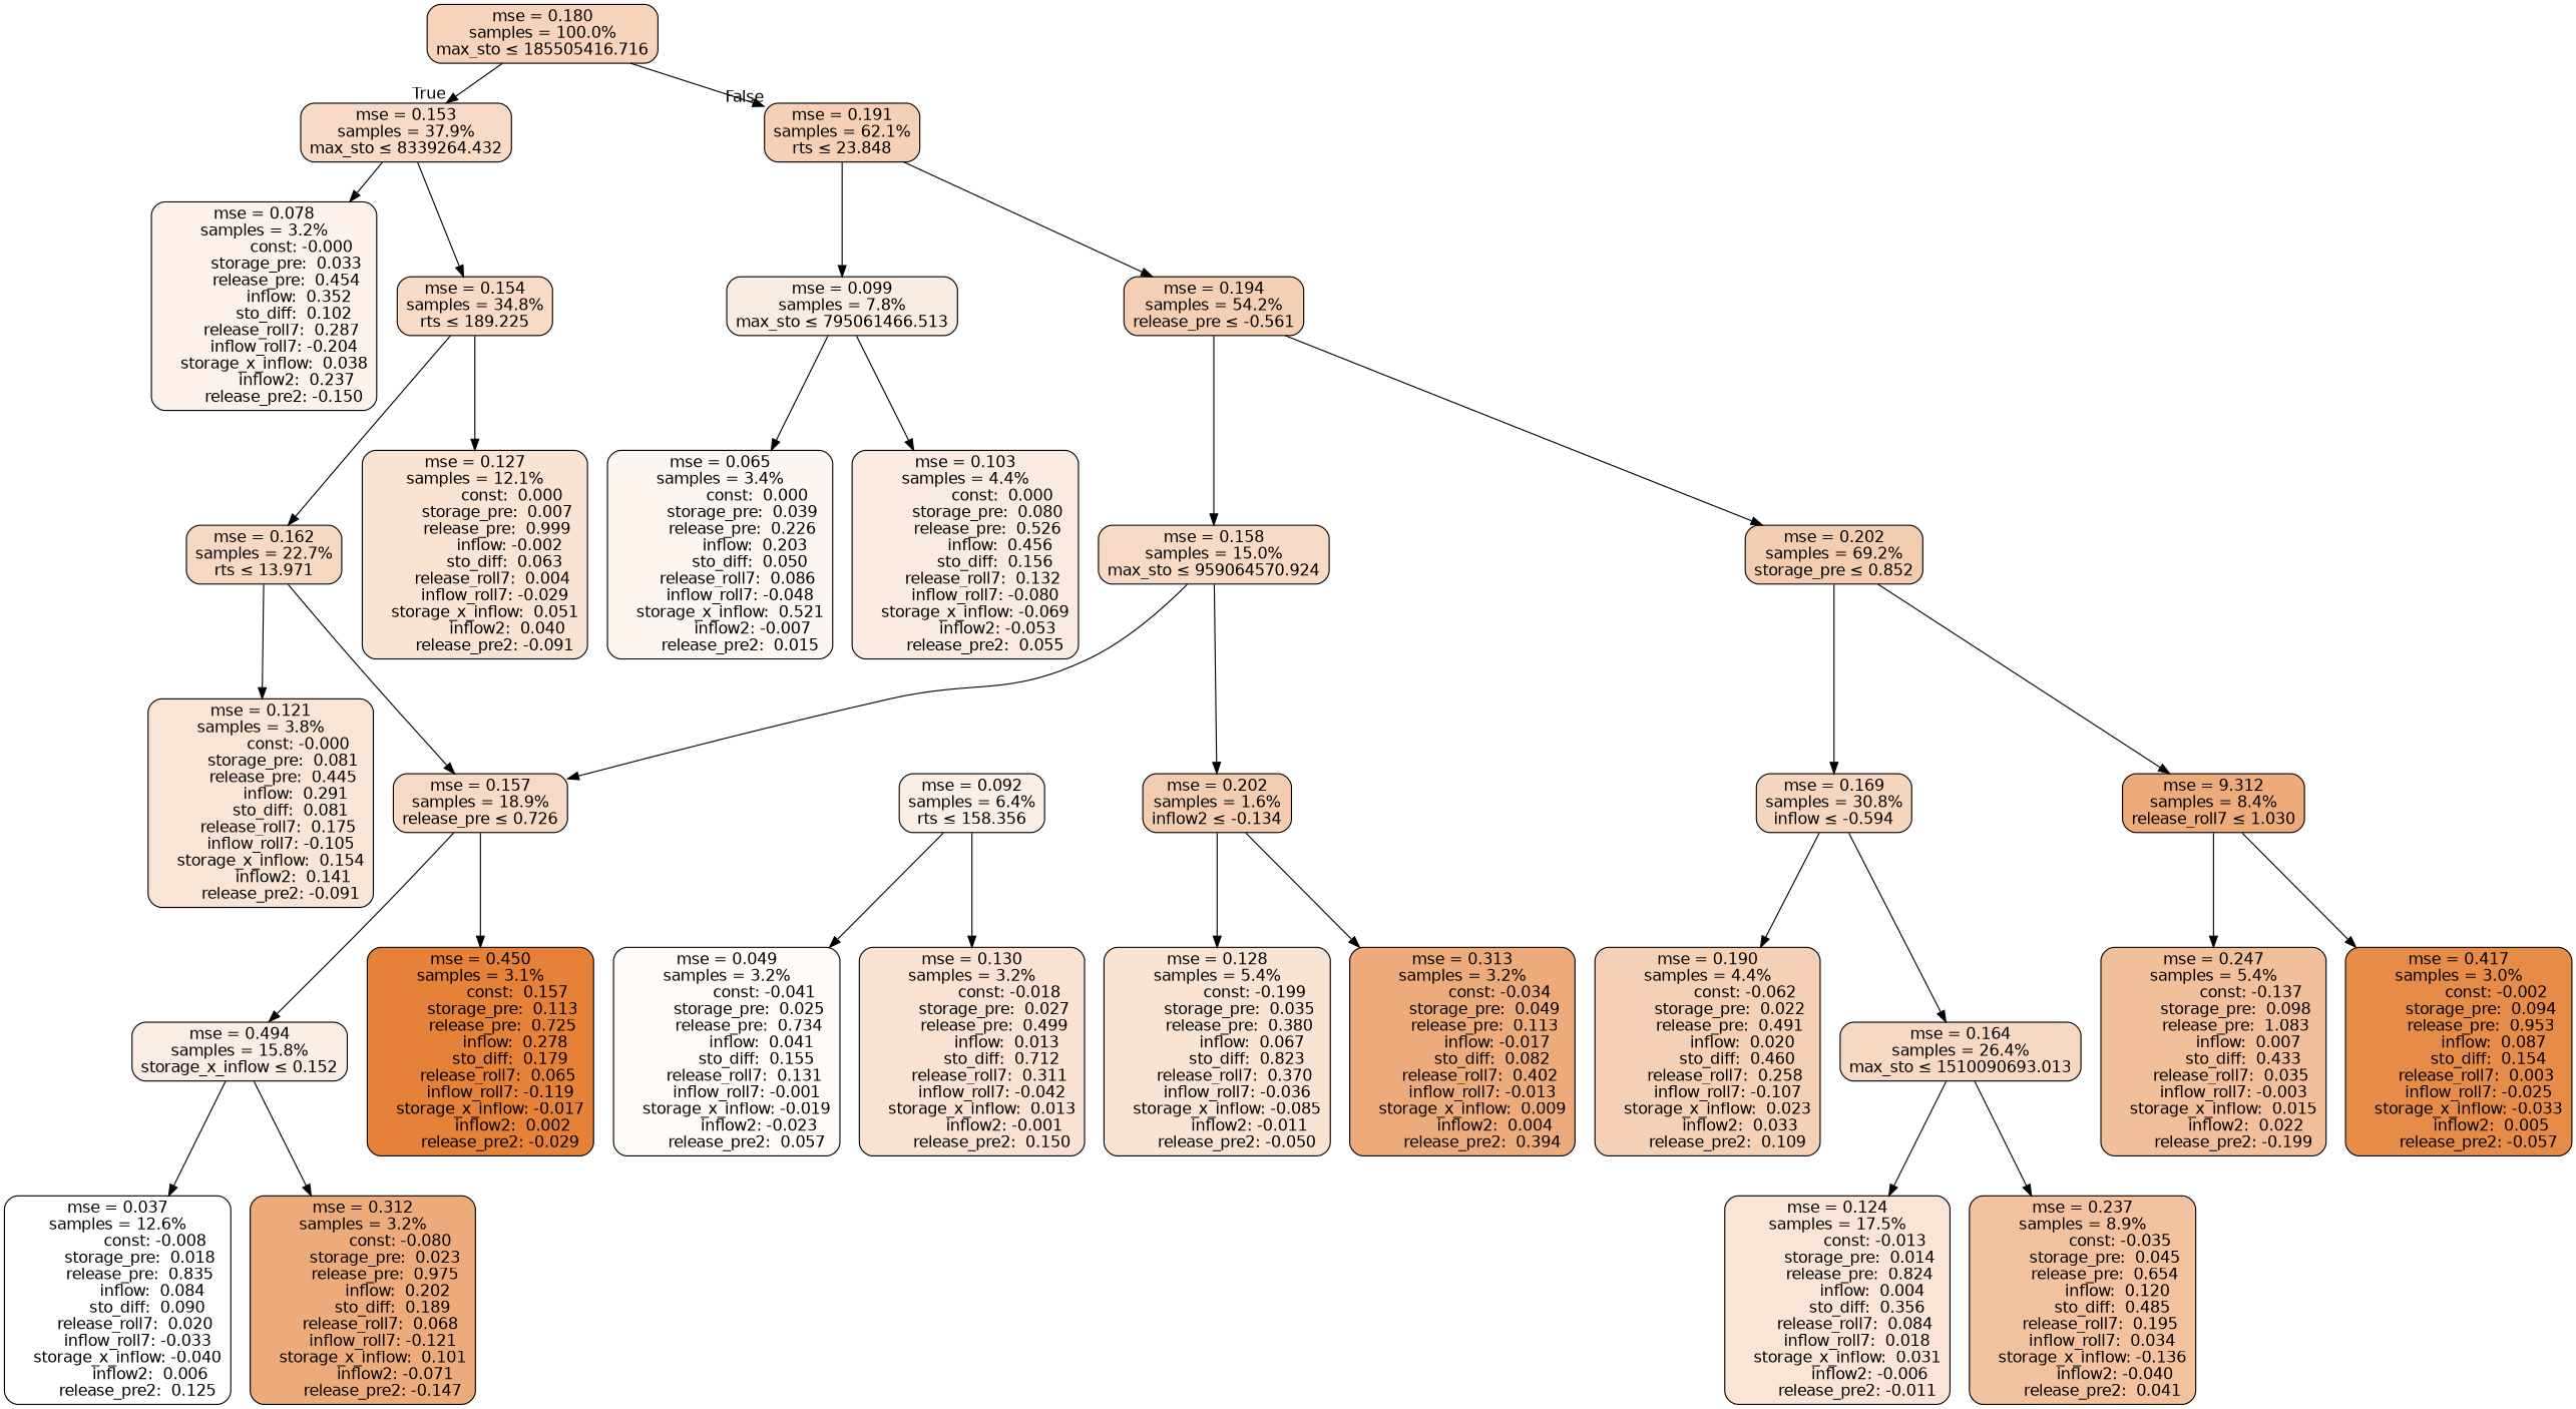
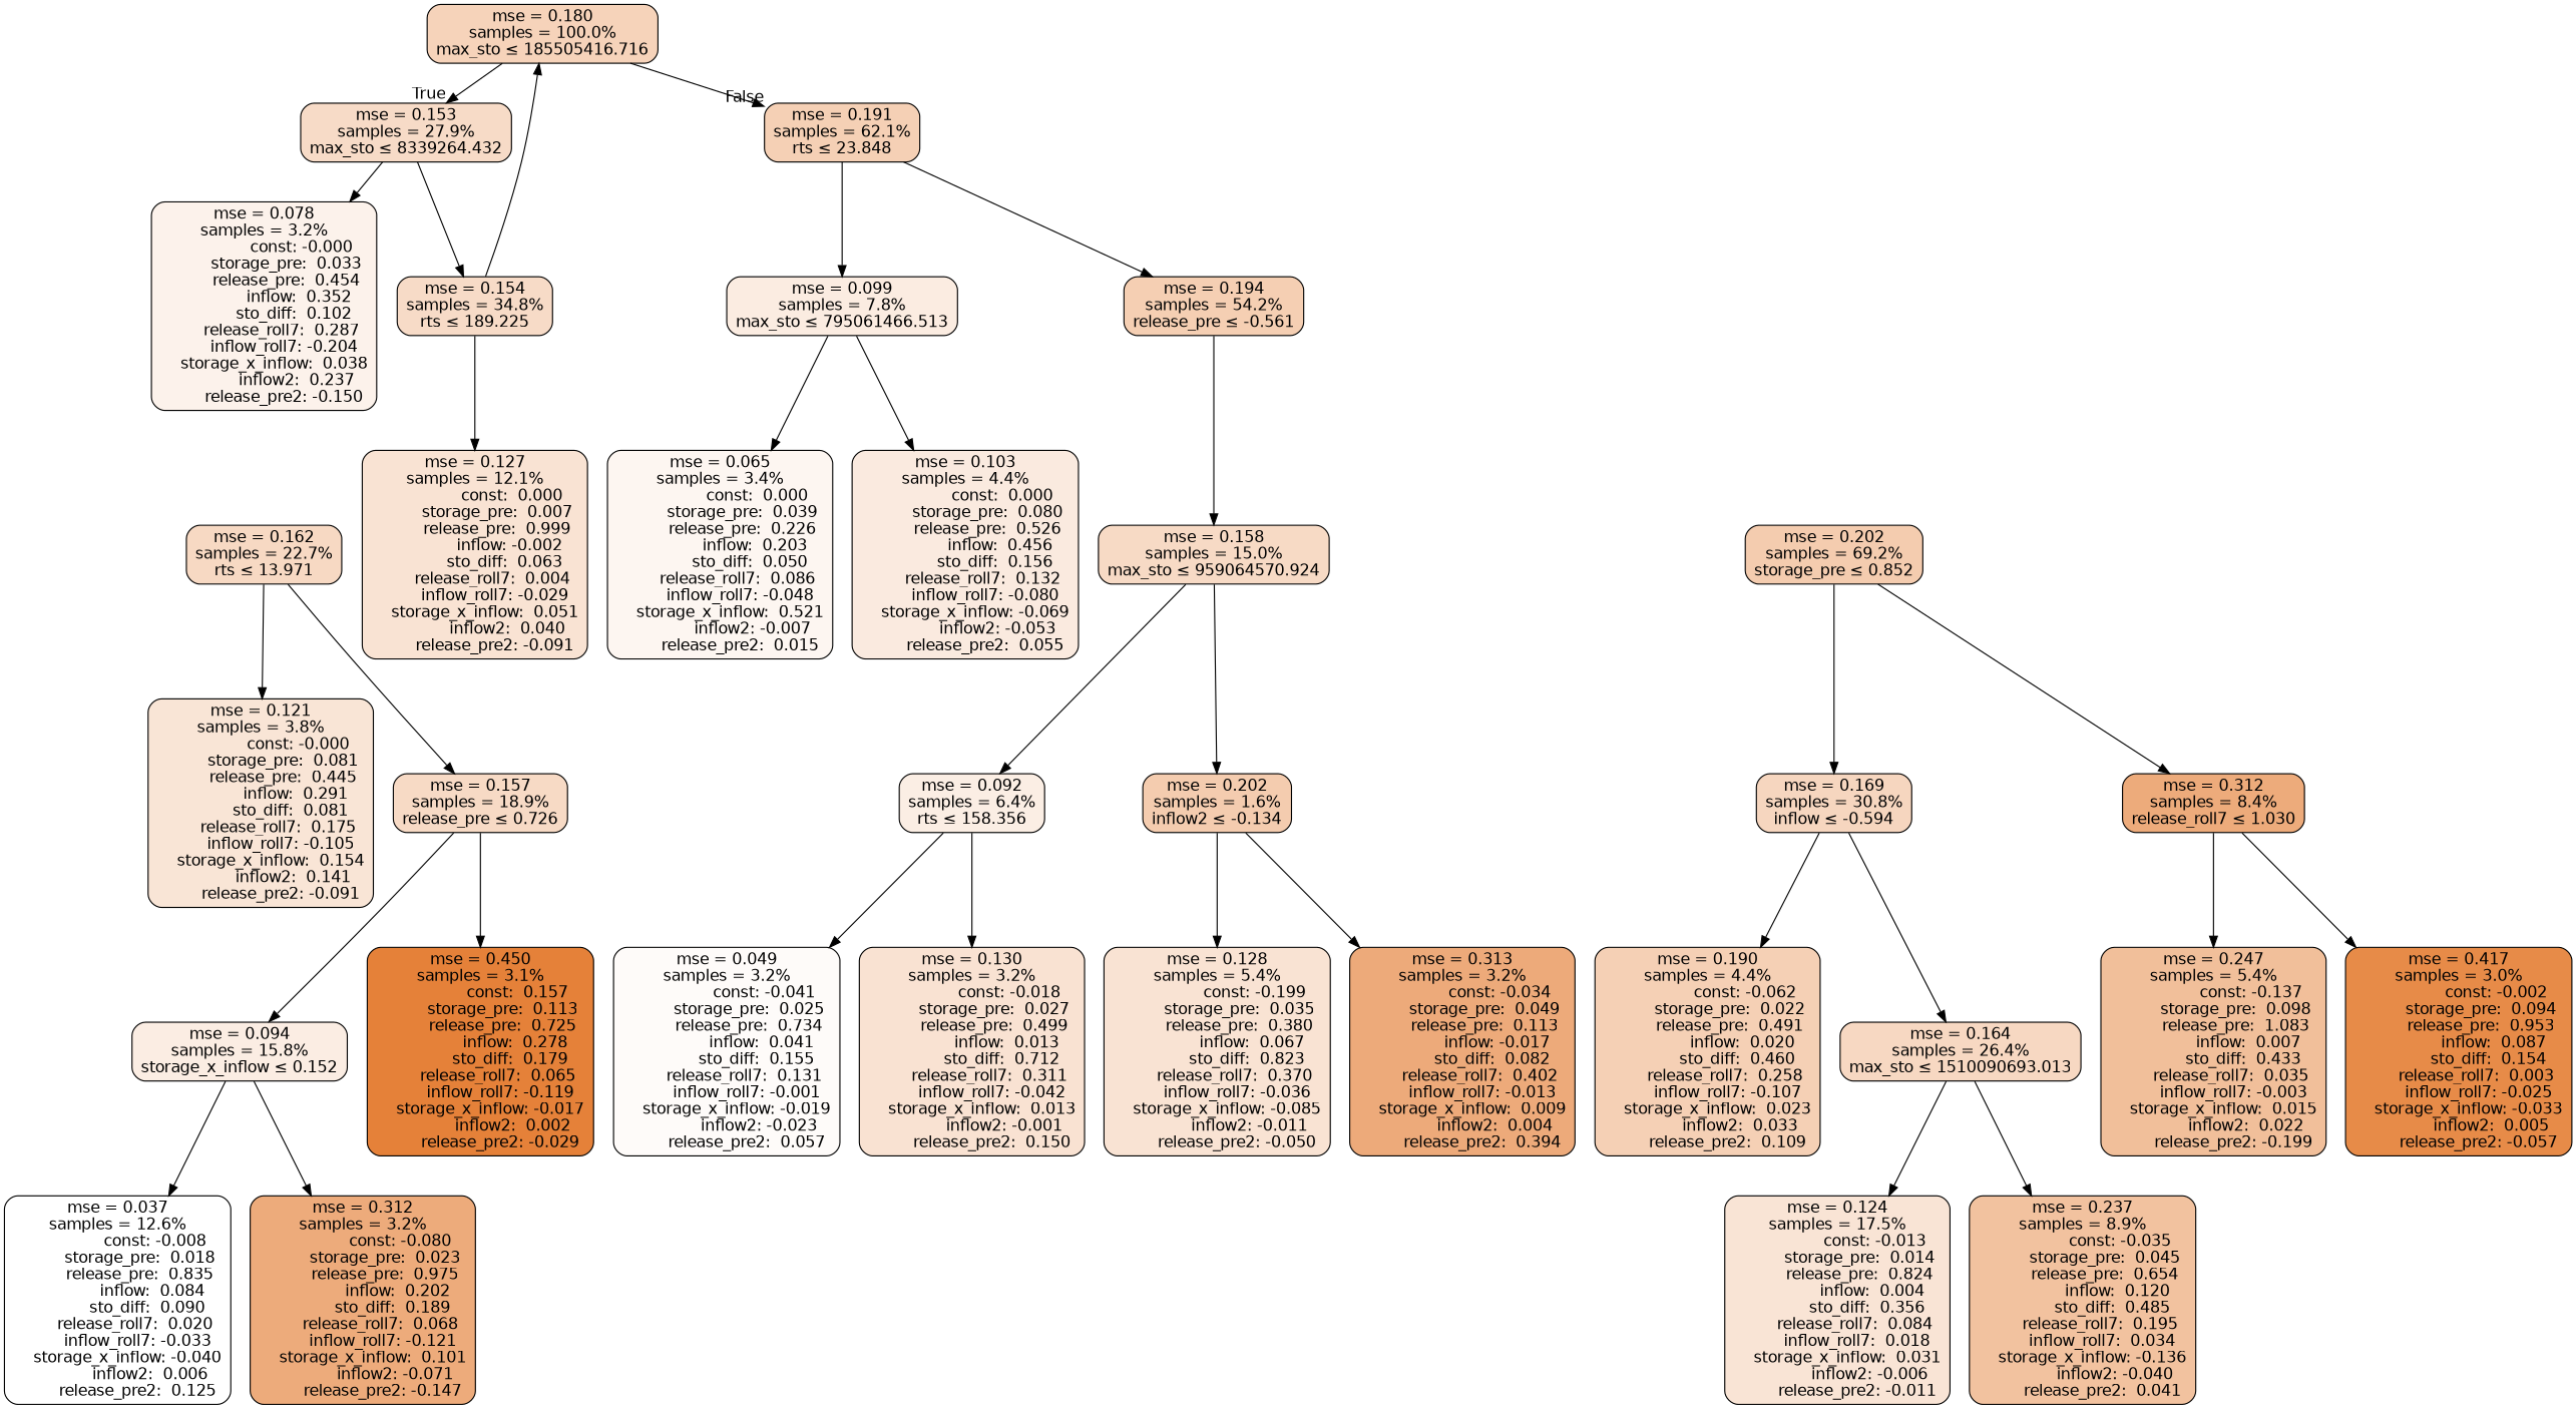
  digraph {
    node [color=black fillcolor="#f7dbc7" fontname=helvetica shape=rectangle style="filled, rounded"]
    edge [fontname=helvetica]
    n1 [fillcolor="#f6d3ba" label="mse = 0.180\nsamples = 100.0%\nmax_sto &le; 185505416.716"]
-   n2 [label="mse = 0.153\nsamples = 37.9%\nmax_sto &le; 8339264.432"]
+   n2 [label="mse = 0.153\nsamples = 27.9%\nmax_sto &le; 8339264.432"]
    n3 [fillcolor="#f5d0b5" label="mse = 0.191\nsamples = 62.1%\nrts &le; 23.848"]
    n4 [fillcolor="#fcf2eb" label="mse = 0.078\nsamples = 3.2%\n               const: -0.000\n         storage_pre:  0.033\n         release_pre:  0.454\n              inflow:  0.352\n            sto_diff:  0.102\n       release_roll7:  0.287\n        inflow_roll7: -0.204\n    storage_x_inflow:  0.038\n             inflow2:  0.237\n        release_pre2: -0.150"]
    n5 [label="mse = 0.154\nsamples = 34.8%\nrts &le; 189.225"]
    n6 [fillcolor="#fbece1" label="mse = 0.099\nsamples = 7.8%\nmax_sto &le; 795061466.513"]
    n7 [fillcolor="#f5cfb3" label="mse = 0.194\nsamples = 54.2%\nrelease_pre &le; -0.561"]
    n8 [fillcolor="#f7d9c3" label="mse = 0.162\nsamples = 22.7%\nrts &le; 13.971"]
    n9 [fillcolor="#f9e3d3" label="mse = 0.127\nsamples = 12.1%\n               const:  0.000\n         storage_pre:  0.007\n         release_pre:  0.999\n              inflow: -0.002\n            sto_diff:  0.063\n       release_roll7:  0.004\n        inflow_roll7: -0.029\n    storage_x_inflow:  0.051\n             inflow2:  0.040\n        release_pre2: -0.091"]
    n10 [fillcolor="#f9e5d6" label="mse = 0.121\nsamples = 3.8%\n               const: -0.000\n         storage_pre:  0.081\n         release_pre:  0.445\n              inflow:  0.291\n            sto_diff:  0.081\n       release_roll7:  0.175\n        inflow_roll7: -0.105\n    storage_x_inflow:  0.154\n             inflow2:  0.141\n        release_pre2: -0.091"]
    n11 [fillcolor="#f7dac5" label="mse = 0.157\nsamples = 18.9%\nrelease_pre &le; 0.726"]
-   n12 [fillcolor="#fbede3" label="mse = 0.494\nsamples = 15.8%\nstorage_x_inflow &le; 0.152"]
+   n12 [fillcolor="#fbede3" label="mse = 0.094\nsamples = 15.8%\nstorage_x_inflow &le; 0.152"]
    n13 [fillcolor="#e58139" label="mse = 0.450\nsamples = 3.1%\n               const:  0.157\n         storage_pre:  0.113\n         release_pre:  0.725\n              inflow:  0.278\n            sto_diff:  0.179\n       release_roll7:  0.065\n        inflow_roll7: -0.119\n    storage_x_inflow: -0.017\n             inflow2:  0.002\n        release_pre2: -0.029"]
    n14 [fillcolor="#ffffff" label="mse = 0.037\nsamples = 12.6%\n               const: -0.008\n         storage_pre:  0.018\n         release_pre:  0.835\n              inflow:  0.084\n            sto_diff:  0.090\n       release_roll7:  0.020\n        inflow_roll7: -0.033\n    storage_x_inflow: -0.040\n             inflow2:  0.006\n        release_pre2:  0.125"]
    n15 [fillcolor="#edab7b" label="mse = 0.312\nsamples = 3.2%\n               const: -0.080\n         storage_pre:  0.023\n         release_pre:  0.975\n              inflow:  0.202\n            sto_diff:  0.189\n       release_roll7:  0.068\n        inflow_roll7: -0.121\n    storage_x_inflow:  0.101\n             inflow2: -0.071\n        release_pre2: -0.147"]
    n16 [fillcolor="#fdf6f1" label="mse = 0.065\nsamples = 3.4%\n               const:  0.000\n         storage_pre:  0.039\n         release_pre:  0.226\n              inflow:  0.203\n            sto_diff:  0.050\n       release_roll7:  0.086\n        inflow_roll7: -0.048\n    storage_x_inflow:  0.521\n             inflow2: -0.007\n        release_pre2:  0.015"]
    n17 [fillcolor="#faeadf" label="mse = 0.103\nsamples = 4.4%\n               const:  0.000\n         storage_pre:  0.080\n         release_pre:  0.526\n              inflow:  0.456\n            sto_diff:  0.156\n       release_roll7:  0.132\n        inflow_roll7: -0.080\n    storage_x_inflow: -0.069\n             inflow2: -0.053\n        release_pre2:  0.055"]
    n18 [fillcolor="#f7dac5" label="mse = 0.158\nsamples = 15.0%\nmax_sto &le; 959064570.924"]
    n19 [fillcolor="#f4ccaf" label="mse = 0.202\nsamples = 69.2%\nstorage_pre &le; 0.852"]
    n20 [fillcolor="#fbeee4" label="mse = 0.092\nsamples = 6.4%\nrts &le; 158.356"]
    n21 [fillcolor="#f4ccaf" label="mse = 0.202\nsamples = 1.6%\ninflow2 &le; -0.134"]
    n22 [fillcolor="#f6d6bf" label="mse = 0.169\nsamples = 30.8%\ninflow &le; -0.594"]
-   n23 [fillcolor="#edab7b" label="mse = 9.312\nsamples = 8.4%\nrelease_roll7 &le; 1.030"]
+   n23 [fillcolor="#edab7b" label="mse = 0.312\nsamples = 8.4%\nrelease_roll7 &le; 1.030"]
    n24 [fillcolor="#fefbf9" label="mse = 0.049\nsamples = 3.2%\n               const: -0.041\n         storage_pre:  0.025\n         release_pre:  0.734\n              inflow:  0.041\n            sto_diff:  0.155\n       release_roll7:  0.131\n        inflow_roll7: -0.001\n    storage_x_inflow: -0.019\n             inflow2: -0.023\n        release_pre2:  0.057"]
    n25 [fillcolor="#f9e2d2" label="mse = 0.130\nsamples = 3.2%\n               const: -0.018\n         storage_pre:  0.027\n         release_pre:  0.499\n              inflow:  0.013\n            sto_diff:  0.712\n       release_roll7:  0.311\n        inflow_roll7: -0.042\n    storage_x_inflow:  0.013\n             inflow2: -0.001\n        release_pre2:  0.150"]
    n26 [fillcolor="#f9e3d3" label="mse = 0.128\nsamples = 5.4%\n               const: -0.199\n         storage_pre:  0.035\n         release_pre:  0.380\n              inflow:  0.067\n            sto_diff:  0.823\n       release_roll7:  0.370\n        inflow_roll7: -0.036\n    storage_x_inflow: -0.085\n             inflow2: -0.011\n        release_pre2: -0.050"]
    n27 [fillcolor="#edaa7a" label="mse = 0.313\nsamples = 3.2%\n               const: -0.034\n         storage_pre:  0.049\n         release_pre:  0.113\n              inflow: -0.017\n            sto_diff:  0.082\n       release_roll7:  0.402\n        inflow_roll7: -0.013\n    storage_x_inflow:  0.009\n             inflow2:  0.004\n        release_pre2:  0.394"]
    n28 [fillcolor="#f5d0b5" label="mse = 0.190\nsamples = 4.4%\n               const: -0.062\n         storage_pre:  0.022\n         release_pre:  0.491\n              inflow:  0.020\n            sto_diff:  0.460\n       release_roll7:  0.258\n        inflow_roll7: -0.107\n    storage_x_inflow:  0.023\n             inflow2:  0.033\n        release_pre2:  0.109"]
    n29 [fillcolor="#f7d8c2" label="mse = 0.164\nsamples = 26.4%\nmax_sto &le; 1510090693.013"]
    n30 [fillcolor="#f1bf9a" label="mse = 0.247\nsamples = 5.4%\n               const: -0.137\n         storage_pre:  0.098\n         release_pre:  1.083\n              inflow:  0.007\n            sto_diff:  0.433\n       release_roll7:  0.035\n        inflow_roll7: -0.003\n    storage_x_inflow:  0.015\n             inflow2:  0.022\n        release_pre2: -0.199"]
    n31 [fillcolor="#e78b48" label="mse = 0.417\nsamples = 3.0%\n               const: -0.002\n         storage_pre:  0.094\n         release_pre:  0.953\n              inflow:  0.087\n            sto_diff:  0.154\n       release_roll7:  0.003\n        inflow_roll7: -0.025\n    storage_x_inflow: -0.033\n             inflow2:  0.005\n        release_pre2: -0.057"]
    n32 [fillcolor="#f9e4d5" label="mse = 0.124\nsamples = 17.5%\n               const: -0.013\n         storage_pre:  0.014\n         release_pre:  0.824\n              inflow:  0.004\n            sto_diff:  0.356\n       release_roll7:  0.084\n        inflow_roll7:  0.018\n    storage_x_inflow:  0.031\n             inflow2: -0.006\n        release_pre2: -0.011"]
    n33 [fillcolor="#f2c29f" label="mse = 0.237\nsamples = 8.9%\n               const: -0.035\n         storage_pre:  0.045\n         release_pre:  0.654\n              inflow:  0.120\n            sto_diff:  0.485\n       release_roll7:  0.195\n        inflow_roll7:  0.034\n    storage_x_inflow: -0.136\n             inflow2: -0.040\n        release_pre2:  0.041"]
    n1 -> n2 [headlabel=True labelangle=45 labeldistance=2.5]
    n1 -> n3 [headlabel=False labelangle=-45 labeldistance=2.5]
    n2 -> n4
    n2 -> n5
    n3 -> n6
    n3 -> n7
-   n5 -> n8
+   n5 -> n1
    n5 -> n9
    n6 -> n16
    n6 -> n17
    n7 -> n18
-   n7 -> n19
    n8 -> n10
    n8 -> n11
    n11 -> n12
    n11 -> n13
    n12 -> n14
    n12 -> n15
-   n18 -> n11
+   n18 -> n20
    n18 -> n21
    n19 -> n22
    n19 -> n23
    n20 -> n24
    n20 -> n25
    n21 -> n26
    n21 -> n27
    n22 -> n28
    n22 -> n29
    n23 -> n30
    n23 -> n31
    n29 -> n32
    n29 -> n33
  }
